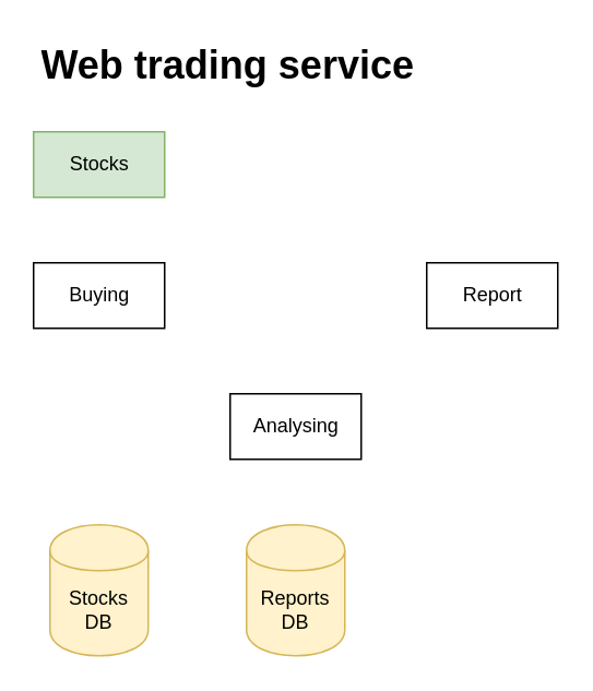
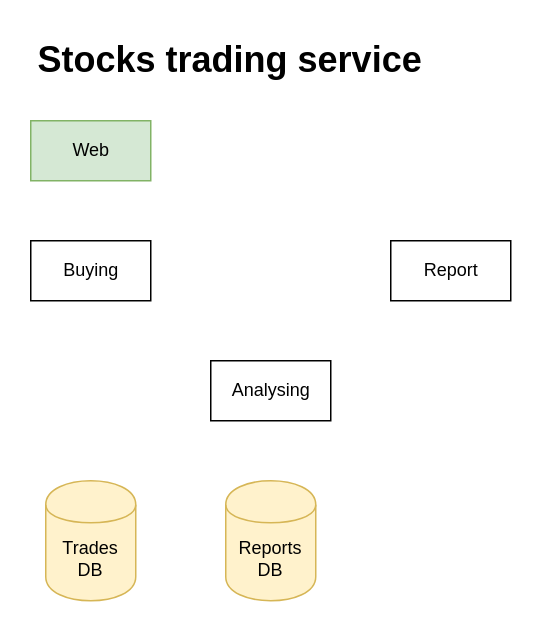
  <mxCell id="0" />
  <mxCell id="1" parent="0" />
- <mxCell id="2" value="Stocks&lt;br&gt;DB" style="shape=cylinder;whiteSpace=wrap;html=1;boundedLbl=1;backgroundOutline=1;fillColor=#fff2cc;strokeColor=#d6b656;" vertex="1" parent="1"><mxGeometry x="30" y="320" width="60" height="80" as="geometry" /></mxCell>
+ <mxCell id="2" value="Trades&lt;br&gt;DB" style="shape=cylinder;whiteSpace=wrap;html=1;boundedLbl=1;backgroundOutline=1;fillColor=#fff2cc;strokeColor=#d6b656;" vertex="1" parent="1"><mxGeometry x="30" y="320" width="60" height="80" as="geometry" /></mxCell>
  <mxCell id="3" value="Reports&lt;br&gt;DB" style="shape=cylinder;whiteSpace=wrap;html=1;boundedLbl=1;backgroundOutline=1;fillColor=#fff2cc;strokeColor=#d6b656;" vertex="1" parent="1"><mxGeometry x="150" y="320" width="60" height="80" as="geometry" /></mxCell>
  <mxCell id="4" value="Analysing" style="html=1;dashed=0;whitespace=wrap;" vertex="1" parent="1"><mxGeometry x="140" y="240" width="80" height="40" as="geometry" /></mxCell>
  <mxCell id="5" value="Buying" style="html=1;dashed=0;whitespace=wrap;" vertex="1" parent="1"><mxGeometry x="20" y="160" width="80" height="40" as="geometry" /></mxCell>
  <mxCell id="6" value="Report" style="html=1;dashed=0;whitespace=wrap;" vertex="1" parent="1"><mxGeometry x="260" y="160" width="80" height="40" as="geometry" /></mxCell>
- <mxCell id="7" value="Stocks" style="html=1;dashed=0;whitespace=wrap;fillColor=#d5e8d4;strokeColor=#82b366;" vertex="1" parent="1"><mxGeometry x="20" y="80" width="80" height="40" as="geometry" /></mxCell>
- <mxCell id="8" value="&lt;h1&gt;Web trading service&lt;/h1&gt;" style="text;html=1;strokeColor=none;fillColor=none;spacing=5;spacingTop=-20;whiteSpace=wrap;overflow=hidden;rounded=0;" vertex="1" parent="1"><mxGeometry x="20" y="20" width="320" height="40" as="geometry" /></mxCell>
+ <mxCell id="7" value="Web" style="html=1;dashed=0;whitespace=wrap;fillColor=#d5e8d4;strokeColor=#82b366;" vertex="1" parent="1"><mxGeometry x="20" y="80" width="80" height="40" as="geometry" /></mxCell>
+ <mxCell id="8" value="&lt;h1&gt;Stocks trading service&lt;/h1&gt;" style="text;html=1;strokeColor=none;fillColor=none;spacing=5;spacingTop=-20;whiteSpace=wrap;overflow=hidden;rounded=0;" vertex="1" parent="1"><mxGeometry x="20" y="20" width="320" height="40" as="geometry" /></mxCell>
